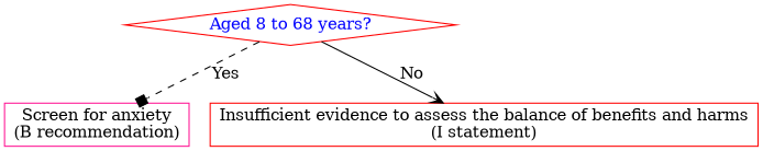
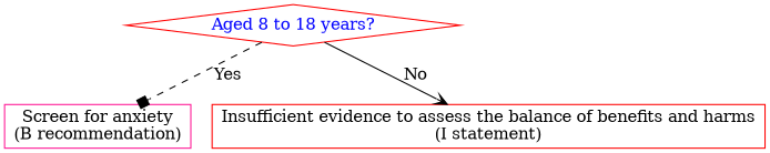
  digraph {
    rankdir=TB
    node [color=red fontcolor=black shape=rect]
-   n1 [fontcolor=blue label="Aged 8 to 68 years?" shape=diamond]
+   n1 [fontcolor=blue label="Aged 8 to 18 years?" shape=diamond]
    n2 [color=deeppink label="Screen for anxiety\n(B recommendation)"]
    n3 [label="Insufficient evidence to assess the balance of benefits and harms\n(I statement)"]
    n1 -> n2 [label=Yes style=dashed arrowhead=box]
    n1 -> n3 [label=No style=solid arrowhead=vee]
  }
